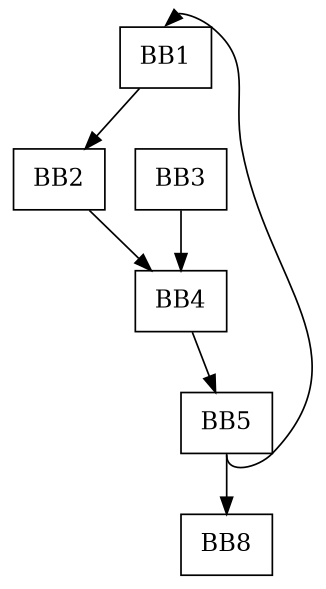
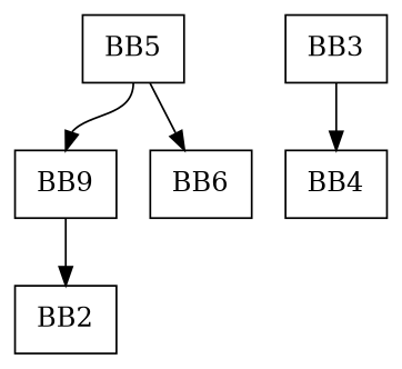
  digraph {
    node [shape=box]
-   BB1
+   BB1 [label=BB9]
    BB2
    BB4
    BB5
    BB3
-   BB6 [label=BB8]
+   BB6
    BB1 -> BB2
-   BB2 -> BB4
-   BB4 -> BB5
    BB5 -> BB1 [headport=n tailport=s]
    BB5 -> BB6
    BB3 -> BB4
  }
